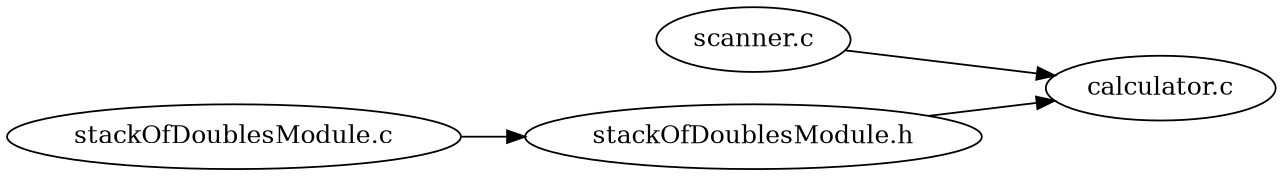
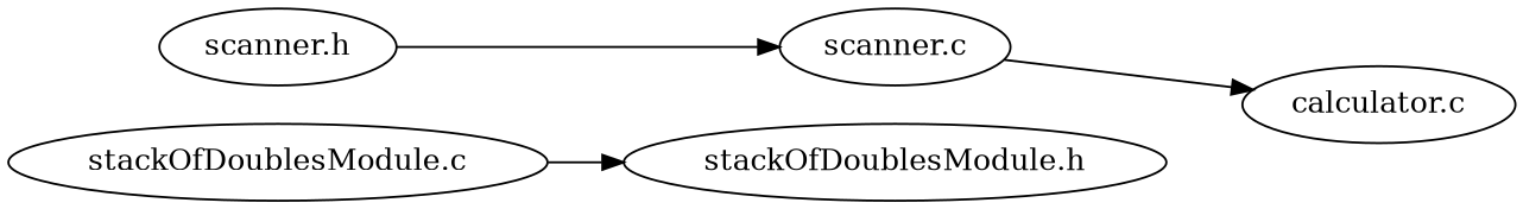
  digraph {
    rankdir=LR
+   n1 [label="scanner.h"]
    n2 [label="scanner.c"]
    n3 [label="calculator.c"]
    n4 [label="stackOfDoublesModule.h"]
    n5 [label="stackOfDoublesModule.c"]
+   n1 -> n2
    n2 -> n3
-   n4 -> n3
    n5 -> n4
  }
